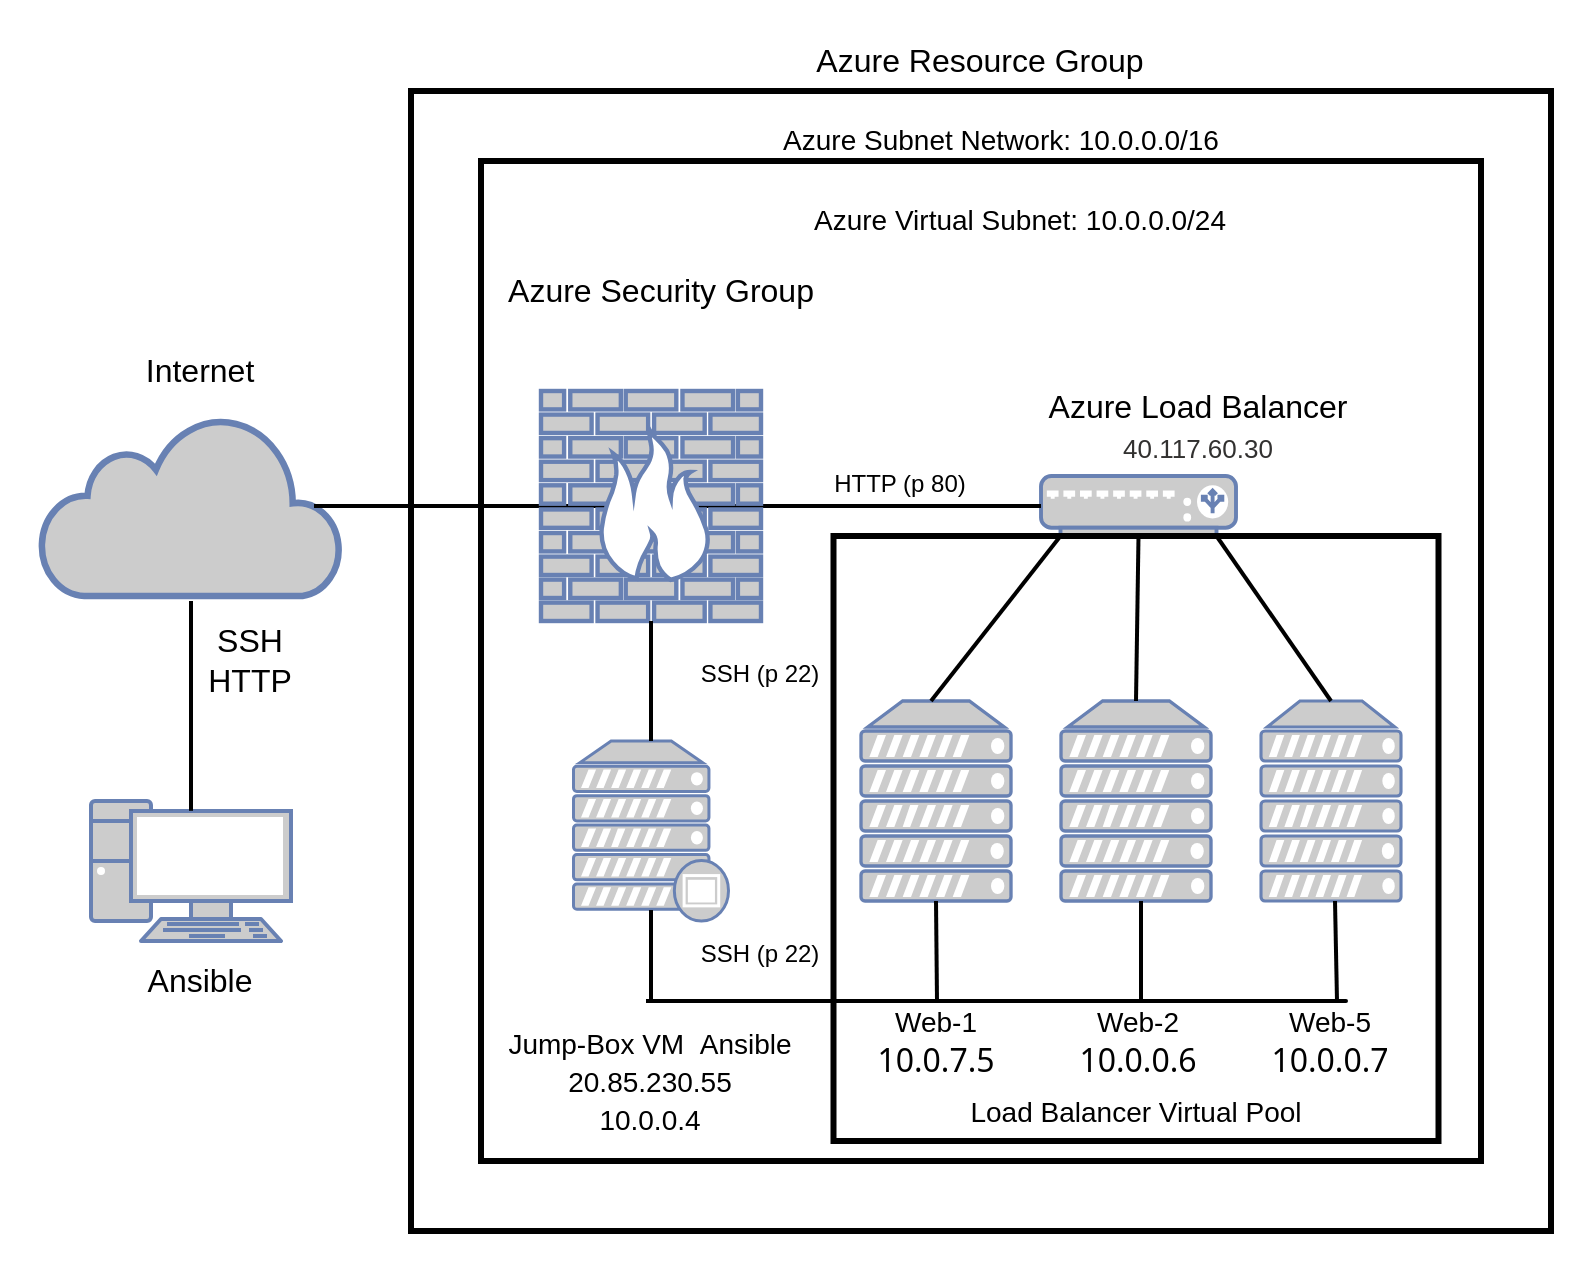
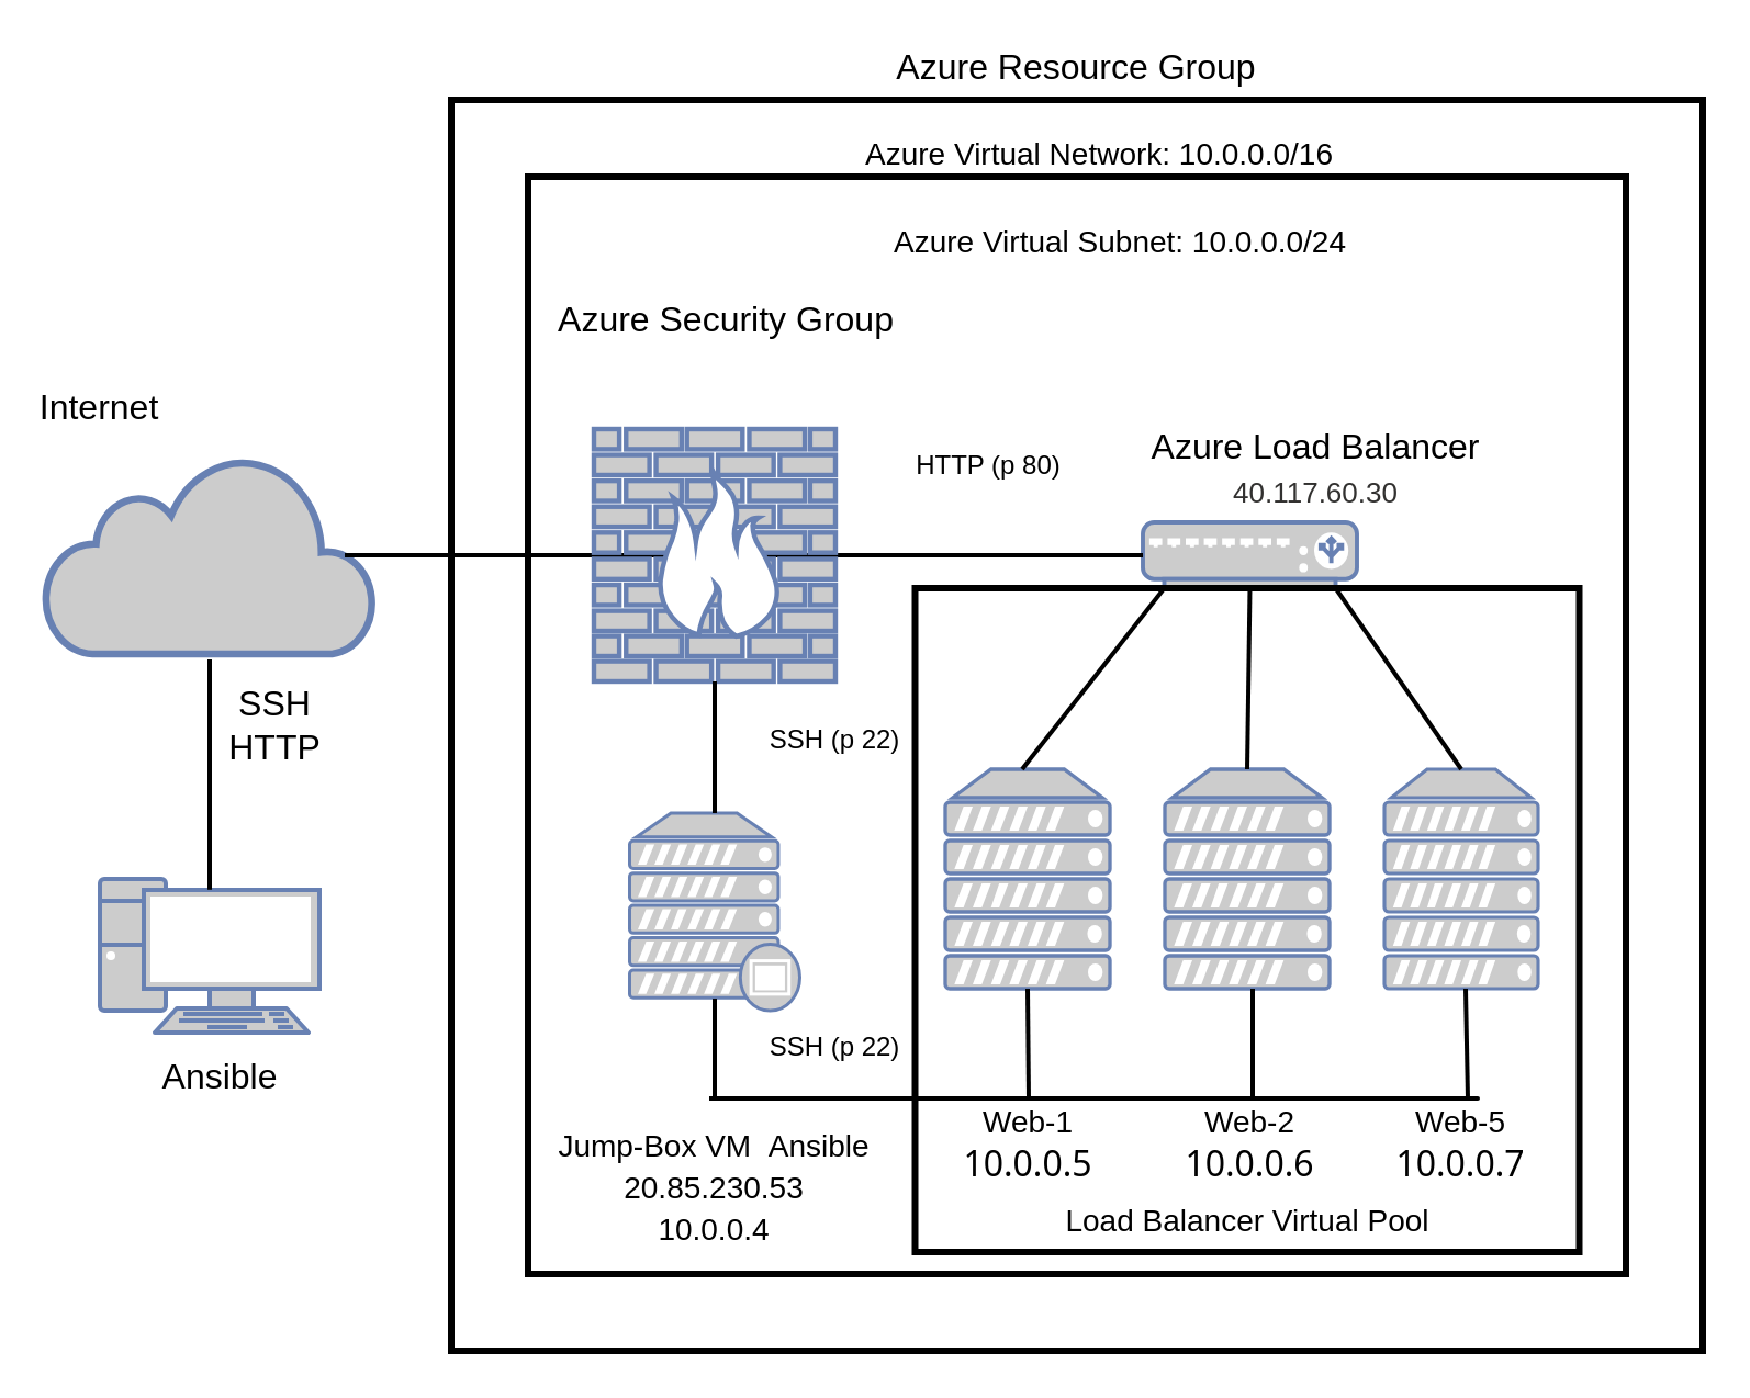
  <mxCell id="0" />
  <mxCell id="1" parent="0" />
  <mxCell id="2" value="" style="whiteSpace=wrap;html=1;aspect=fixed;shadow=0;glass=0;sketch=0;fillColor=none;gradientColor=#ffffff;strokeWidth=3;" parent="1" vertex="1"><mxGeometry x="240" y="80" width="500" height="500" as="geometry" /></mxCell>
- <mxCell id="3" value="Azure Subnet Network: 10.0.0.0/16" style="text;html=1;align=center;verticalAlign=middle;resizable=0;points=[];autosize=1;strokeColor=none;fontSize=14;" parent="1" vertex="1"><mxGeometry x="385" y="60" width="230" height="20" as="geometry" /></mxCell>
+ <mxCell id="3" value="Azure Virtual Network: 10.0.0.0/16" style="text;html=1;align=center;verticalAlign=middle;resizable=0;points=[];autosize=1;strokeColor=none;fontSize=14;" parent="1" vertex="1"><mxGeometry x="385" y="60" width="230" height="20" as="geometry" /></mxCell>
  <mxCell id="4" value="Azure Virtual Subnet: 10.0.0.0/24" style="text;html=1;strokeColor=none;fillColor=none;align=center;verticalAlign=middle;whiteSpace=wrap;rounded=0;shadow=0;glass=0;sketch=0;fontSize=14;" parent="1" vertex="1"><mxGeometry x="395" y="95" width="230" height="30" as="geometry" /></mxCell>
  <mxCell id="5" value="" style="html=1;outlineConnect=0;fillColor=#CCCCCC;strokeColor=#6881B3;gradientColor=none;gradientDirection=north;strokeWidth=2;shape=mxgraph.networks.cloud;fontColor=#ffffff;shadow=0;glass=0;sketch=0;fontSize=14;" parent="1" vertex="1"><mxGeometry x="20" y="207.5" width="150" height="90" as="geometry" /></mxCell>
  <mxCell id="6" value="" style="fontColor=#0066CC;verticalAlign=top;verticalLabelPosition=bottom;labelPosition=center;align=center;html=1;outlineConnect=0;fillColor=#CCCCCC;strokeColor=#6881B3;gradientColor=none;gradientDirection=north;strokeWidth=2;shape=mxgraph.networks.pc;shadow=0;glass=0;sketch=0;fontSize=14;" parent="1" vertex="1"><mxGeometry x="45" y="400" width="100" height="70" as="geometry" /></mxCell>
  <mxCell id="7" value="" style="endArrow=none;html=1;fontSize=16;exitX=0.5;exitY=0.07;exitDx=0;exitDy=0;exitPerimeter=0;strokeWidth=2;" parent="1" source="6" edge="1"><mxGeometry width="50" height="50" relative="1" as="geometry"><mxPoint x="94.5" y="390" as="sourcePoint" /><mxPoint x="95" y="300" as="targetPoint" /></mxGeometry></mxCell>
  <mxCell id="8" value="" style="whiteSpace=wrap;html=1;aspect=fixed;shadow=0;glass=0;sketch=0;fontSize=16;strokeWidth=3;fillColor=none;gradientColor=#ffffff;" parent="1" vertex="1"><mxGeometry x="205" y="45" width="570" height="570" as="geometry" /></mxCell>
  <mxCell id="9" value="Azure Resource Group" style="text;html=1;strokeColor=none;fillColor=none;align=center;verticalAlign=middle;whiteSpace=wrap;rounded=0;shadow=0;glass=0;sketch=0;fontSize=16;" parent="1" vertex="1"><mxGeometry x="395" y="20" width="190" height="20" as="geometry" /></mxCell>
  <mxCell id="10" value="" style="fontColor=#0066CC;verticalAlign=top;verticalLabelPosition=bottom;labelPosition=center;align=center;html=1;outlineConnect=0;fillColor=#CCCCCC;strokeColor=#6881B3;gradientColor=none;gradientDirection=north;strokeWidth=2;shape=mxgraph.networks.load_balancer;shadow=0;glass=0;sketch=0;fontSize=16;" parent="1" vertex="1"><mxGeometry x="520" y="237.5" width="97.5" height="30" as="geometry" /></mxCell>
  <mxCell id="11" value="" style="fontColor=#0066CC;verticalAlign=top;verticalLabelPosition=bottom;labelPosition=center;align=center;html=1;outlineConnect=0;fillColor=#CCCCCC;strokeColor=#6881B3;gradientColor=none;gradientDirection=north;strokeWidth=2;shape=mxgraph.networks.server;shadow=0;glass=0;sketch=0;fontSize=16;" parent="1" vertex="1"><mxGeometry x="430" y="350" width="75" height="100" as="geometry" /></mxCell>
  <mxCell id="12" value="" style="fontColor=#0066CC;verticalAlign=top;verticalLabelPosition=bottom;labelPosition=center;align=center;html=1;outlineConnect=0;fillColor=#CCCCCC;strokeColor=#6881B3;gradientColor=none;gradientDirection=north;strokeWidth=2;shape=mxgraph.networks.server;shadow=0;glass=0;sketch=0;fontSize=16;" parent="1" vertex="1"><mxGeometry x="530" y="350" width="75" height="100" as="geometry" /></mxCell>
  <mxCell id="13" value="" style="fontColor=#0066CC;verticalAlign=top;verticalLabelPosition=bottom;labelPosition=center;align=center;html=1;outlineConnect=0;fillColor=#CCCCCC;strokeColor=#6881B3;gradientColor=none;gradientDirection=north;strokeWidth=2;shape=mxgraph.networks.server;shadow=0;glass=0;sketch=0;fontSize=16;" parent="1" vertex="1"><mxGeometry x="630" y="350" width="70" height="100" as="geometry" /></mxCell>
  <mxCell id="14" value="" style="fontColor=#0066CC;verticalAlign=top;verticalLabelPosition=bottom;labelPosition=center;align=center;html=1;outlineConnect=0;fillColor=#CCCCCC;strokeColor=#6881B3;gradientColor=none;gradientDirection=north;strokeWidth=2;shape=mxgraph.networks.proxy_server;shadow=0;glass=0;sketch=0;fontSize=16;" parent="1" vertex="1"><mxGeometry x="286.25" y="370" width="77.5" height="90" as="geometry" /></mxCell>
  <mxCell id="15" value="" style="endArrow=none;html=1;fontSize=16;strokeWidth=2;exitX=0.91;exitY=0.5;exitDx=0;exitDy=0;exitPerimeter=0;entryX=0;entryY=0.5;entryDx=0;entryDy=0;entryPerimeter=0;" parent="1" source="5" target="10" edge="1"><mxGeometry width="50" height="50" relative="1" as="geometry"><mxPoint x="475" y="290" as="sourcePoint" /><mxPoint x="525" y="240" as="targetPoint" /></mxGeometry></mxCell>
  <mxCell id="16" value="" style="fontColor=#0066CC;verticalAlign=top;verticalLabelPosition=bottom;labelPosition=center;align=center;html=1;outlineConnect=0;fillColor=#CCCCCC;strokeColor=#6881B3;gradientColor=none;gradientDirection=north;strokeWidth=2;shape=mxgraph.networks.firewall;shadow=0;glass=0;sketch=0;fontSize=16;" parent="1" vertex="1"><mxGeometry x="270" y="195" width="110" height="115" as="geometry" /></mxCell>
  <mxCell id="17" value="" style="endArrow=none;html=1;fontSize=16;strokeWidth=2;entryX=0.5;entryY=1;entryDx=0;entryDy=0;entryPerimeter=0;" parent="1" source="14" target="16" edge="1"><mxGeometry width="50" height="50" relative="1" as="geometry"><mxPoint x="300" y="360" as="sourcePoint" /><mxPoint x="350" y="310" as="targetPoint" /></mxGeometry></mxCell>
  <mxCell id="18" value="" style="endArrow=none;html=1;fontSize=16;strokeWidth=2;entryX=0.5;entryY=0.94;entryDx=0;entryDy=0;entryPerimeter=0;" parent="1" target="14" edge="1"><mxGeometry width="50" height="50" relative="1" as="geometry"><mxPoint x="325" y="497" as="sourcePoint" /><mxPoint x="325" y="470" as="targetPoint" /></mxGeometry></mxCell>
  <mxCell id="19" value="" style="endArrow=none;html=1;fontSize=16;strokeWidth=2;" parent="1" edge="1"><mxGeometry width="50" height="50" relative="1" as="geometry"><mxPoint x="322.5" y="500" as="sourcePoint" /><mxPoint x="392.5" y="500" as="targetPoint" /><Array as="points"><mxPoint x="677.5" y="500" /></Array></mxGeometry></mxCell>
  <mxCell id="20" value="" style="endArrow=none;html=1;fontSize=16;strokeWidth=2;entryX=0.5;entryY=0.94;entryDx=0;entryDy=0;entryPerimeter=0;" parent="1" target="14" edge="1"><mxGeometry width="50" height="50" relative="1" as="geometry"><mxPoint x="325" y="500" as="sourcePoint" /><mxPoint x="330" y="460" as="targetPoint" /></mxGeometry></mxCell>
  <mxCell id="21" value="" style="endArrow=none;html=1;fontSize=16;strokeWidth=2;entryX=0.1;entryY=1;entryDx=0;entryDy=0;entryPerimeter=0;" parent="1" target="10" edge="1"><mxGeometry width="50" height="50" relative="1" as="geometry"><mxPoint x="465" y="350" as="sourcePoint" /><mxPoint x="515" y="300" as="targetPoint" /></mxGeometry></mxCell>
  <mxCell id="22" value="" style="endArrow=none;html=1;fontSize=16;strokeWidth=2;entryX=0.9;entryY=1;entryDx=0;entryDy=0;entryPerimeter=0;exitX=0.5;exitY=0;exitDx=0;exitDy=0;exitPerimeter=0;" parent="1" source="13" target="10" edge="1"><mxGeometry width="50" height="50" relative="1" as="geometry"><mxPoint x="660" y="350" as="sourcePoint" /><mxPoint x="710" y="300" as="targetPoint" /></mxGeometry></mxCell>
  <mxCell id="23" value="" style="endArrow=none;html=1;fontSize=16;strokeWidth=2;entryX=0.5;entryY=1;entryDx=0;entryDy=0;entryPerimeter=0;exitX=0.5;exitY=0;exitDx=0;exitDy=0;exitPerimeter=0;" parent="1" source="12" target="10" edge="1"><mxGeometry width="50" height="50" relative="1" as="geometry"><mxPoint x="560" y="400" as="sourcePoint" /><mxPoint x="610" y="350" as="targetPoint" /></mxGeometry></mxCell>
  <mxCell id="24" value="" style="endArrow=none;html=1;fontSize=16;strokeWidth=2;entryX=0.5;entryY=1;entryDx=0;entryDy=0;entryPerimeter=0;" parent="1" target="11" edge="1"><mxGeometry width="50" height="50" relative="1" as="geometry"><mxPoint x="468" y="500" as="sourcePoint" /><mxPoint x="490" y="450" as="targetPoint" /></mxGeometry></mxCell>
  <mxCell id="25" value="" style="endArrow=none;html=1;fontSize=16;strokeWidth=2;" parent="1" edge="1"><mxGeometry width="50" height="50" relative="1" as="geometry"><mxPoint x="570" y="500" as="sourcePoint" /><mxPoint x="570" y="450" as="targetPoint" /></mxGeometry></mxCell>
  <mxCell id="26" value="" style="endArrow=none;html=1;fontSize=16;strokeWidth=2;" parent="1" edge="1"><mxGeometry width="50" height="50" relative="1" as="geometry"><mxPoint x="668" y="500" as="sourcePoint" /><mxPoint x="667" y="450" as="targetPoint" /></mxGeometry></mxCell>
- <mxCell id="27" value="Internet" style="text;html=1;strokeColor=none;fillColor=none;align=center;verticalAlign=middle;whiteSpace=wrap;rounded=0;shadow=0;glass=0;sketch=0;fontSize=16;" parent="1" vertex="1"><mxGeometry y="175" width="40" height="20" as="geometry" x="80" /></mxCell>
+ <mxCell id="27" value="Internet" style="text;html=1;strokeColor=none;fillColor=none;align=center;verticalAlign=middle;whiteSpace=wrap;rounded=0;shadow=0;glass=0;sketch=0;fontSize=16;" parent="1" vertex="1"><mxGeometry x="25" y="175" width="40" height="20" as="geometry" /></mxCell>
  <mxCell id="28" value="SSH&lt;br&gt;HTTP" style="text;html=1;strokeColor=none;fillColor=none;align=center;verticalAlign=middle;whiteSpace=wrap;rounded=0;shadow=0;glass=0;sketch=0;fontSize=16;" parent="1" vertex="1"><mxGeometry x="105" y="320" width="40" height="20" as="geometry" /></mxCell>
  <mxCell id="29" value="Ansible" style="text;html=1;strokeColor=none;fillColor=none;align=center;verticalAlign=middle;whiteSpace=wrap;rounded=0;shadow=0;glass=0;sketch=0;fontSize=16;" parent="1" vertex="1"><mxGeometry y="480" width="40" height="20" as="geometry" x="80" /></mxCell>
  <mxCell id="30" value="Azure Security Group" style="text;html=1;strokeColor=none;fillColor=none;align=center;verticalAlign=middle;whiteSpace=wrap;rounded=0;shadow=0;glass=0;sketch=0;fontSize=16;" parent="1" vertex="1"><mxGeometry x="247.5" y="135" width="165" height="20" as="geometry" /></mxCell>
  <mxCell id="31" value="Azure Load Balancer&lt;br&gt;&lt;span style=&quot;color: rgb(50 , 49 , 48) ; font-family: &amp;#34;az_ea_font&amp;#34; , &amp;#34;segoe ui&amp;#34; , &amp;#34;az_font&amp;#34; , , , &amp;#34;blinkmacsystemfont&amp;#34; , &amp;#34;roboto&amp;#34; , &amp;#34;oxygen&amp;#34; , &amp;#34;ubuntu&amp;#34; , &amp;#34;cantarell&amp;#34; , &amp;#34;open sans&amp;#34; , &amp;#34;helvetica neue&amp;#34; , sans-serif ; font-size: 13px ; text-align: left ; background-color: rgb(255 , 255 , 255)&quot;&gt;40.117.60.30&lt;/span&gt;" style="text;html=1;strokeColor=none;fillColor=none;align=center;verticalAlign=middle;whiteSpace=wrap;rounded=0;shadow=0;glass=0;sketch=0;fontSize=16;" parent="1" vertex="1"><mxGeometry x="520" y="202.5" width="157.5" height="20" as="geometry" /></mxCell>
- <mxCell id="32" value="&lt;font style=&quot;font-size: 12px&quot;&gt;HTTP (p 80)&lt;/font&gt;" style="text;html=1;strokeColor=none;fillColor=none;align=center;verticalAlign=middle;whiteSpace=wrap;rounded=0;shadow=0;glass=0;sketch=0;fontSize=16;" parent="1" vertex="1"><mxGeometry x="400" y="230" width="100" height="20" as="geometry" /></mxCell>
+ <mxCell id="32" value="&lt;font style=&quot;font-size: 12px&quot;&gt;HTTP (p 80)&lt;/font&gt;" style="text;html=1;strokeColor=none;fillColor=none;align=center;verticalAlign=middle;whiteSpace=wrap;rounded=0;shadow=0;glass=0;sketch=0;fontSize=16;" parent="1" vertex="1"><mxGeometry x="400" y="200" width="100" height="20" as="geometry" /></mxCell>
  <mxCell id="33" value="&lt;font style=&quot;font-size: 12px&quot;&gt;SSH (p 22)&lt;/font&gt;" style="text;html=1;strokeColor=none;fillColor=none;align=center;verticalAlign=middle;whiteSpace=wrap;rounded=0;shadow=0;glass=0;sketch=0;fontSize=16;" parent="1" vertex="1"><mxGeometry x="330" y="320" width="100" height="30" as="geometry" /></mxCell>
  <mxCell id="34" value="&lt;font style=&quot;font-size: 12px&quot;&gt;SSH (p 22)&lt;/font&gt;" style="text;html=1;strokeColor=none;fillColor=none;align=center;verticalAlign=middle;whiteSpace=wrap;rounded=0;shadow=0;glass=0;sketch=0;fontSize=16;" parent="1" vertex="1"><mxGeometry x="330" y="460" width="100" height="30" as="geometry" /></mxCell>
- <mxCell id="35" value="&lt;font style=&quot;font-size: 14px&quot;&gt;Jump-Box VM &amp;nbsp;Ansible&lt;br&gt;&lt;/font&gt;&lt;font style=&quot;font-size: 14px&quot;&gt;20.85.230.55&lt;br&gt;10.0.0.4&lt;br&gt;&lt;/font&gt;" style="text;html=1;strokeColor=none;fillColor=none;align=center;verticalAlign=middle;whiteSpace=wrap;rounded=0;shadow=0;glass=0;sketch=0;fontSize=16;" parent="1" vertex="1"><mxGeometry x="248.13" y="530" width="153.75" height="20" as="geometry" /></mxCell>
- <mxCell id="36" value="&lt;font&gt;&lt;span style=&quot;font-size: 14px&quot;&gt;Web-1&lt;/span&gt;&lt;br&gt;&lt;div&gt;&lt;font face=&quot;az_ea_font, Segoe UI, az_font, system-ui, -apple-system, BlinkMacSystemFont, Roboto, Oxygen, Ubuntu, Cantarell, Open Sans, Helvetica Neue, sans-serif&quot;&gt;&lt;span style=&quot;background-color: rgb(255 , 255 , 255)&quot;&gt;10.0.7.5&lt;/span&gt;&lt;/font&gt;&lt;/div&gt;&lt;/font&gt;" style="text;html=1;strokeColor=none;fillColor=none;align=center;verticalAlign=middle;whiteSpace=wrap;rounded=0;shadow=0;glass=0;sketch=0;fontSize=16;" parent="1" vertex="1"><mxGeometry x="390.62" y="510" width="153.75" height="20" as="geometry" /></mxCell>
+ <mxCell id="35" value="&lt;font style=&quot;font-size: 14px&quot;&gt;Jump-Box VM &amp;nbsp;Ansible&lt;br&gt;&lt;/font&gt;&lt;font style=&quot;font-size: 14px&quot;&gt;20.85.230.53&lt;br&gt;10.0.0.4&lt;br&gt;&lt;/font&gt;" style="text;html=1;strokeColor=none;fillColor=none;align=center;verticalAlign=middle;whiteSpace=wrap;rounded=0;shadow=0;glass=0;sketch=0;fontSize=16;" parent="1" vertex="1"><mxGeometry x="248.13" y="530" width="153.75" height="20" as="geometry" /></mxCell>
+ <mxCell id="36" value="&lt;font&gt;&lt;span style=&quot;font-size: 14px&quot;&gt;Web-1&lt;/span&gt;&lt;br&gt;&lt;div&gt;&lt;font face=&quot;az_ea_font, Segoe UI, az_font, system-ui, -apple-system, BlinkMacSystemFont, Roboto, Oxygen, Ubuntu, Cantarell, Open Sans, Helvetica Neue, sans-serif&quot;&gt;&lt;span style=&quot;background-color: rgb(255 , 255 , 255)&quot;&gt;10.0.0.5&lt;/span&gt;&lt;/font&gt;&lt;/div&gt;&lt;/font&gt;" style="text;html=1;strokeColor=none;fillColor=none;align=center;verticalAlign=middle;whiteSpace=wrap;rounded=0;shadow=0;glass=0;sketch=0;fontSize=16;" parent="1" vertex="1"><mxGeometry x="390.62" y="510" width="153.75" height="20" as="geometry" /></mxCell>
  <mxCell id="37" value="&lt;font&gt;&lt;span style=&quot;font-size: 14px&quot;&gt;Web-2&lt;/span&gt;&lt;br&gt;&lt;div&gt;&lt;font face=&quot;az_ea_font, Segoe UI, az_font, system-ui, -apple-system, BlinkMacSystemFont, Roboto, Oxygen, Ubuntu, Cantarell, Open Sans, Helvetica Neue, sans-serif&quot;&gt;&lt;span style=&quot;background-color: rgb(255 , 255 , 255)&quot;&gt;10.0.0.6&lt;/span&gt;&lt;/font&gt;&lt;/div&gt;&lt;/font&gt;" style="text;html=1;strokeColor=none;fillColor=none;align=center;verticalAlign=middle;whiteSpace=wrap;rounded=0;shadow=0;glass=0;sketch=0;fontSize=16;" parent="1" vertex="1"><mxGeometry x="491.88" y="510" width="153.75" height="20" as="geometry" /></mxCell>
  <mxCell id="38" value="&lt;font&gt;&lt;span style=&quot;font-size: 14px&quot;&gt;Web-5&lt;/span&gt;&lt;br&gt;&lt;div&gt;&lt;font face=&quot;az_ea_font, Segoe UI, az_font, system-ui, -apple-system, BlinkMacSystemFont, Roboto, Oxygen, Ubuntu, Cantarell, Open Sans, Helvetica Neue, sans-serif&quot;&gt;&lt;span style=&quot;background-color: rgb(255 , 255 , 255)&quot;&gt;10.0.0.7&lt;/span&gt;&lt;/font&gt;&lt;/div&gt;&lt;/font&gt;" style="text;html=1;strokeColor=none;fillColor=none;align=center;verticalAlign=middle;whiteSpace=wrap;rounded=0;shadow=0;glass=0;sketch=0;fontSize=16;" parent="1" vertex="1"><mxGeometry x="588.13" y="510" width="153.75" height="20" as="geometry" /></mxCell>
  <mxCell id="39" value="" style="whiteSpace=wrap;html=1;aspect=fixed;shadow=0;glass=0;sketch=0;fontSize=16;strokeWidth=3;fillColor=none;gradientColor=#ffffff;" parent="1" vertex="1"><mxGeometry x="416.25" y="267.5" width="302.5" height="302.5" as="geometry" /></mxCell>
  <mxCell id="40" value="&lt;font style=&quot;font-size: 14px&quot;&gt;Load Balancer Virtual Pool&lt;/font&gt;" style="text;html=1;strokeColor=none;fillColor=none;align=center;verticalAlign=middle;whiteSpace=wrap;rounded=0;shadow=0;glass=0;sketch=0;fontSize=16;" parent="1" vertex="1"><mxGeometry x="462.5" y="540" width="210" height="30" as="geometry" /></mxCell>
